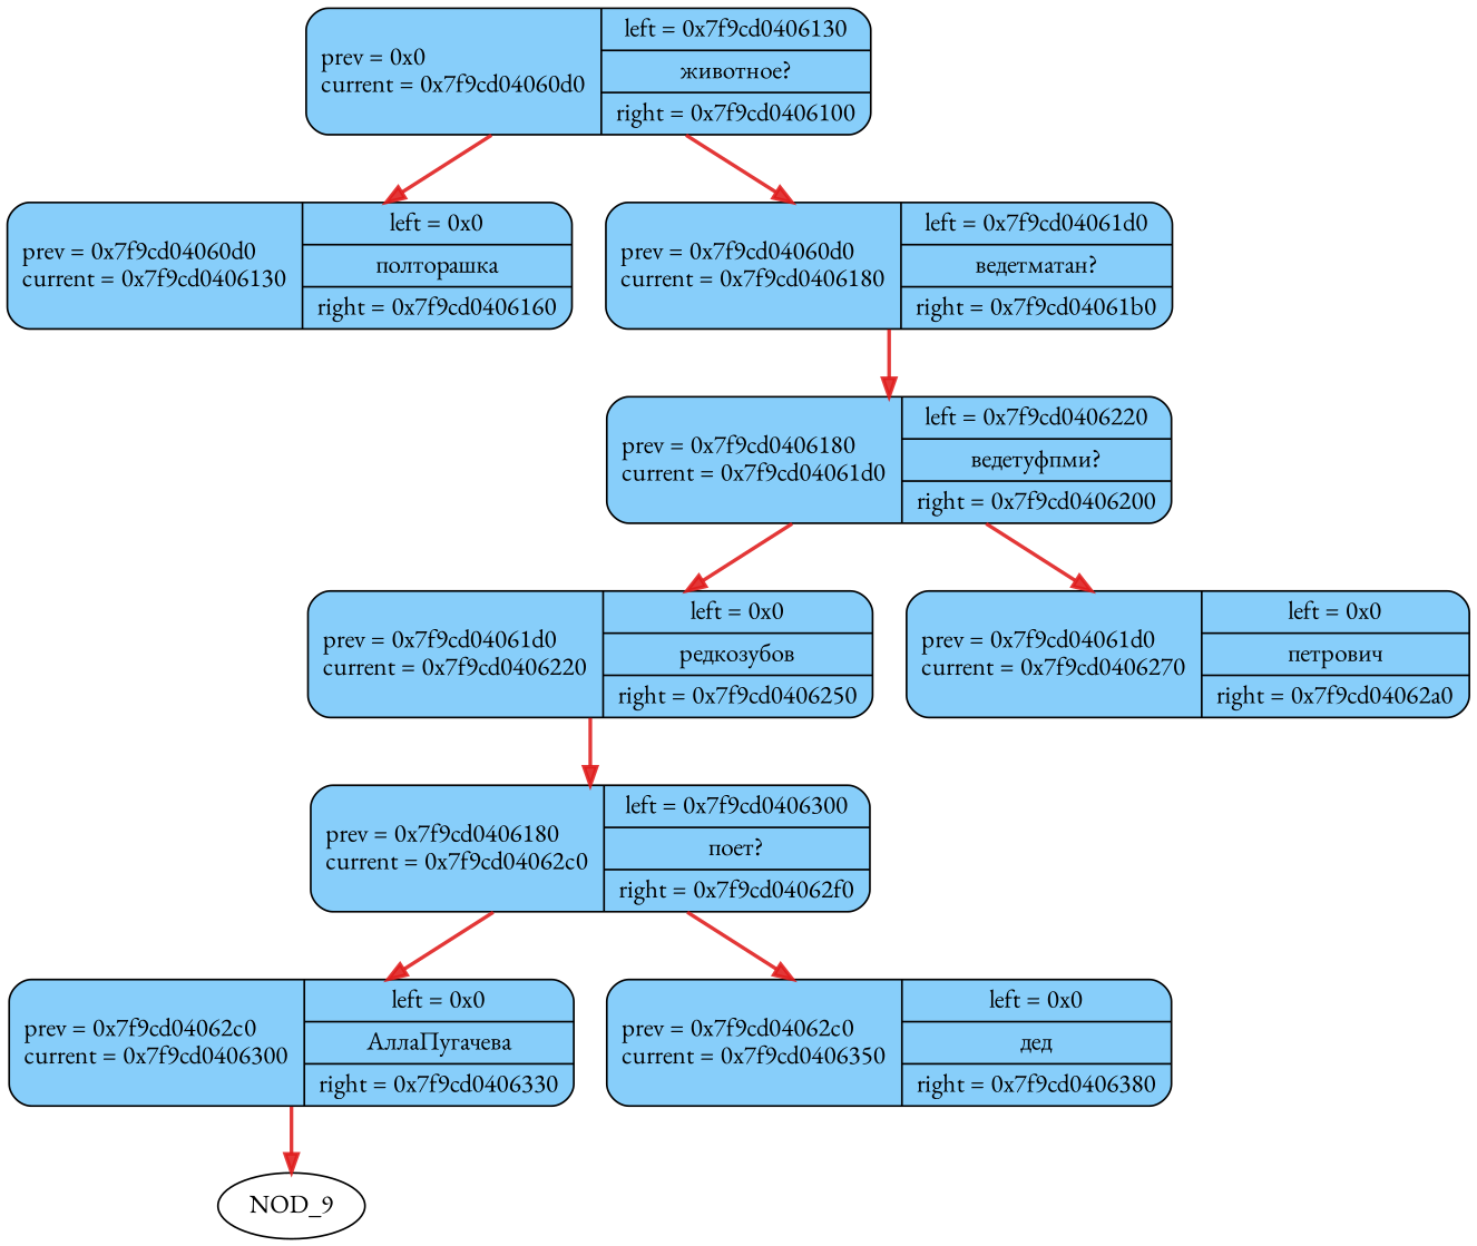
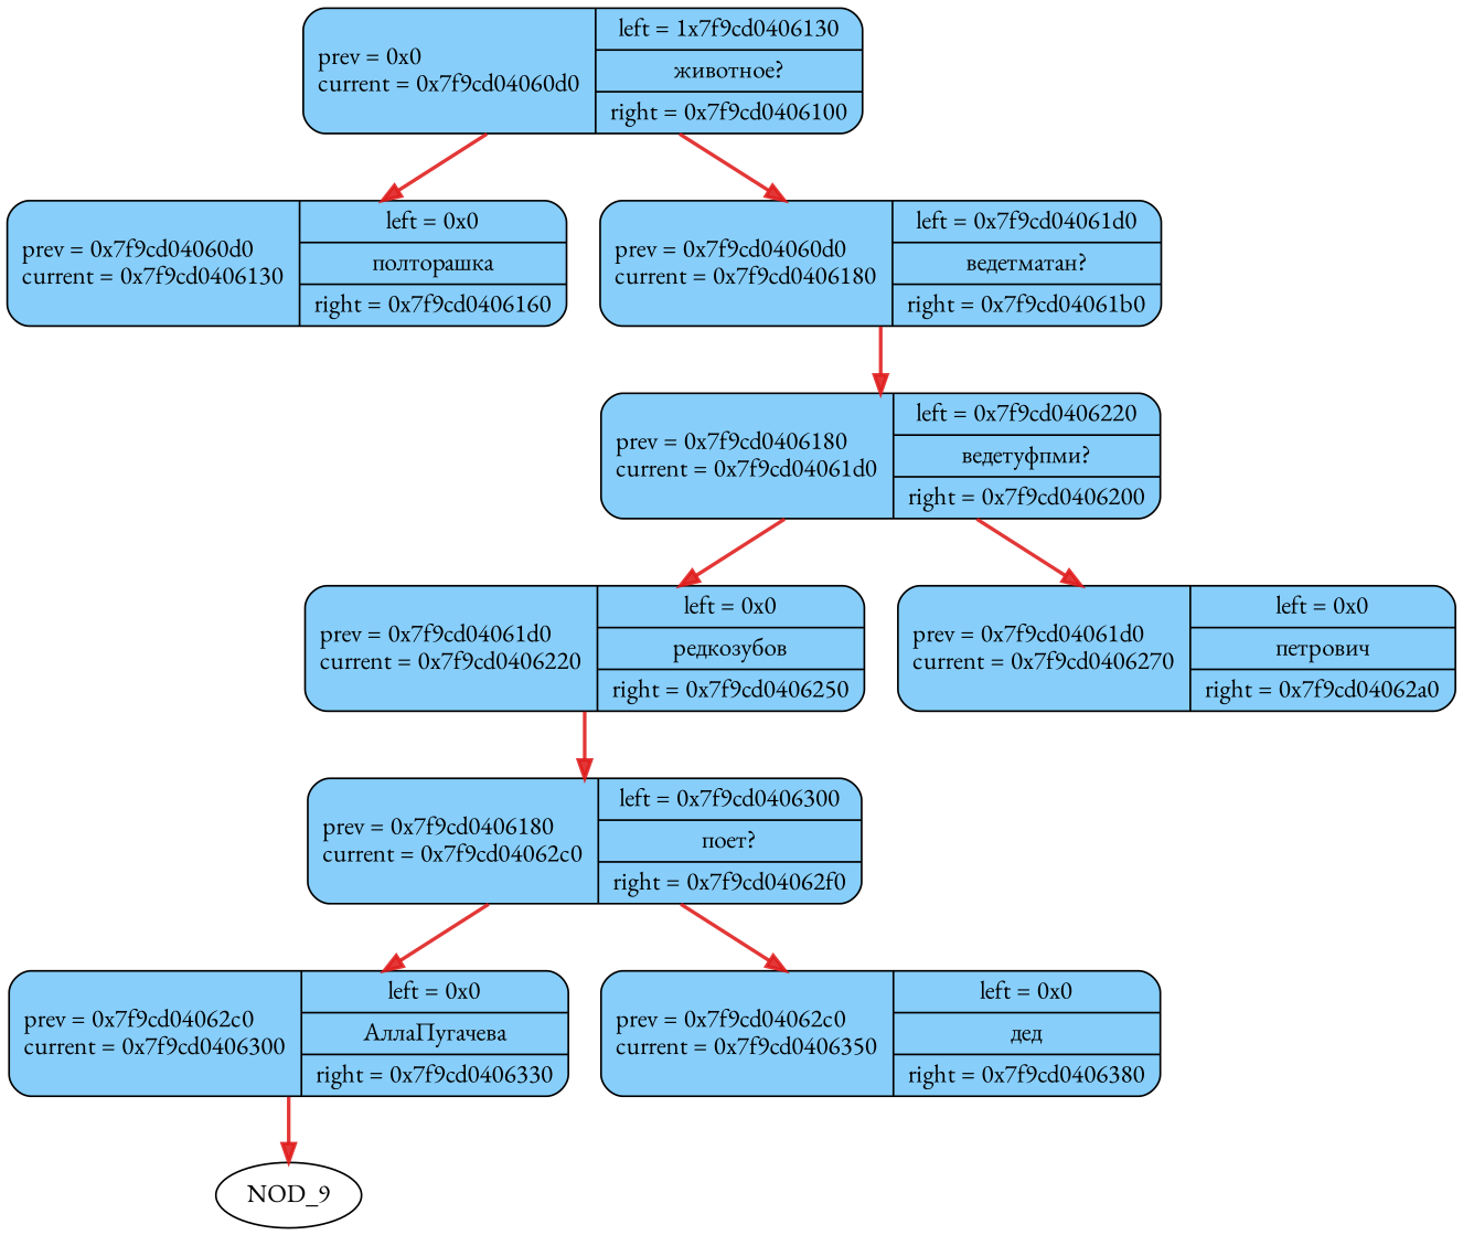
  digraph {
    rankdir=TB
    fontname="EB Garamond"
    node [fillcolor="#87CEFA" fontname="EB Garamond" shape=record style="rounded, filled"]
    edge [color="#df1b1bdf" style=bold fontname="EB Garamond"]
-   n1 [label="prev = 0x0 \lcurrent = 0x7f9cd04060d0 | {<left> left = 0x7f9cd0406130| животное? | <right> right = 0x7f9cd0406100}"]
+   n1 [label="prev = 0x0 \lcurrent = 0x7f9cd04060d0 | {<left> left = 1x7f9cd0406130| животное? | <right> right = 0x7f9cd0406100}"]
    n2 [label="prev = 0x7f9cd04060d0 \lcurrent = 0x7f9cd0406130 | {<left> left = 0x0| полторашка | <right> right = 0x7f9cd0406160}"]
    n3 [label="prev = 0x7f9cd04060d0 \lcurrent = 0x7f9cd0406180 | {<left> left = 0x7f9cd04061d0| ведет матан? | <right> right = 0x7f9cd04061b0}"]
    n4 [label="prev = 0x7f9cd0406180 \lcurrent = 0x7f9cd04061d0 | {<left> left = 0x7f9cd0406220| ведет у фпми? | <right> right = 0x7f9cd0406200}"]
    n5 [label="prev = 0x7f9cd04061d0 \lcurrent = 0x7f9cd0406220 | {<left> left = 0x0| редкозубов | <right> right = 0x7f9cd0406250}"]
    n6 [label="prev = 0x7f9cd04061d0 \lcurrent = 0x7f9cd0406270 | {<left> left = 0x0| петрович | <right> right = 0x7f9cd04062a0}"]
    n7 [label="prev = 0x7f9cd0406180 \lcurrent = 0x7f9cd04062c0 | {<left> left = 0x7f9cd0406300| поет? | <right> right = 0x7f9cd04062f0}"]
    n8 [label="prev = 0x7f9cd04062c0 \lcurrent = 0x7f9cd0406300 | {<left> left = 0x0| Алла Пугачева | <right> right = 0x7f9cd0406330}"]
    n9 [label="prev = 0x7f9cd04062c0 \lcurrent = 0x7f9cd0406350 | {<left> left = 0x0| дед | <right> right = 0x7f9cd0406380}"]
    NOD_9 [fillcolor="" shape="" style=""]
    n1 -> n2
    n1 -> n3
    n3 -> n4
    n4 -> n5
    n4 -> n6
    n5 -> n7
    n7 -> n8
    n7 -> n9
    n8 -> NOD_9
  }
